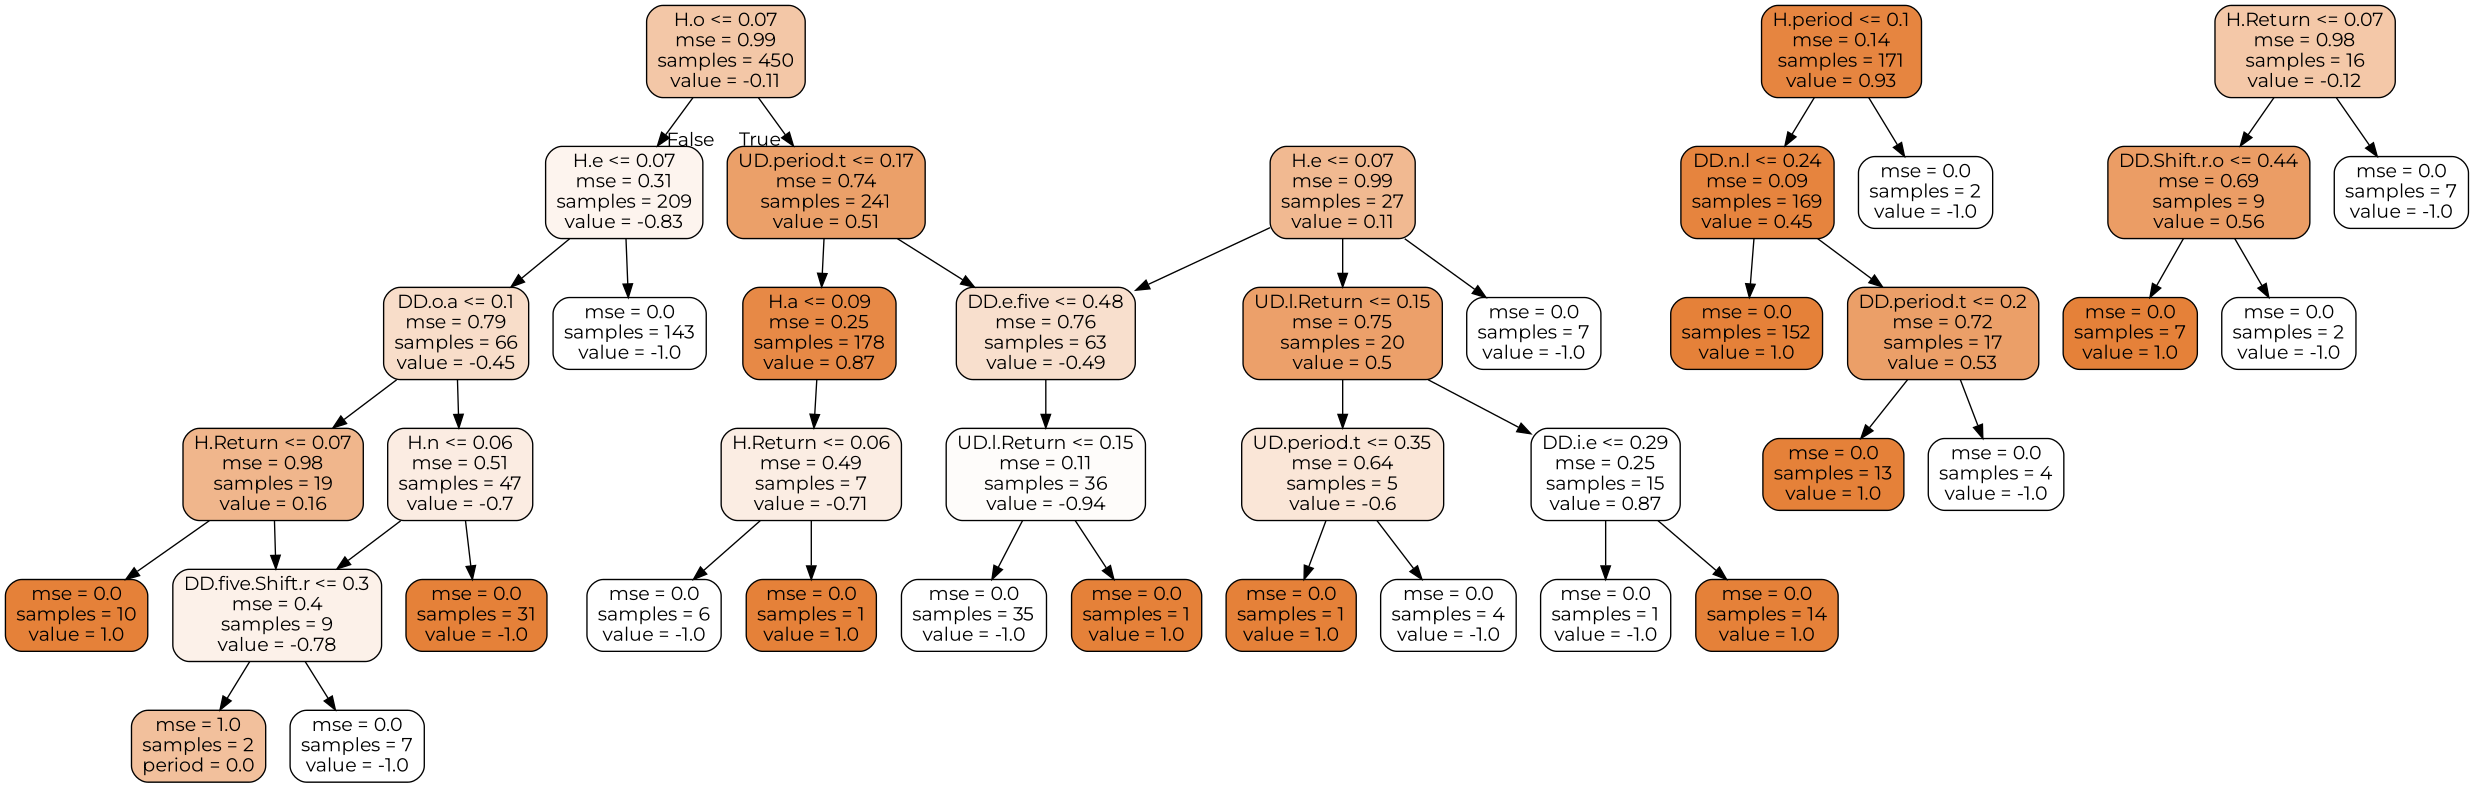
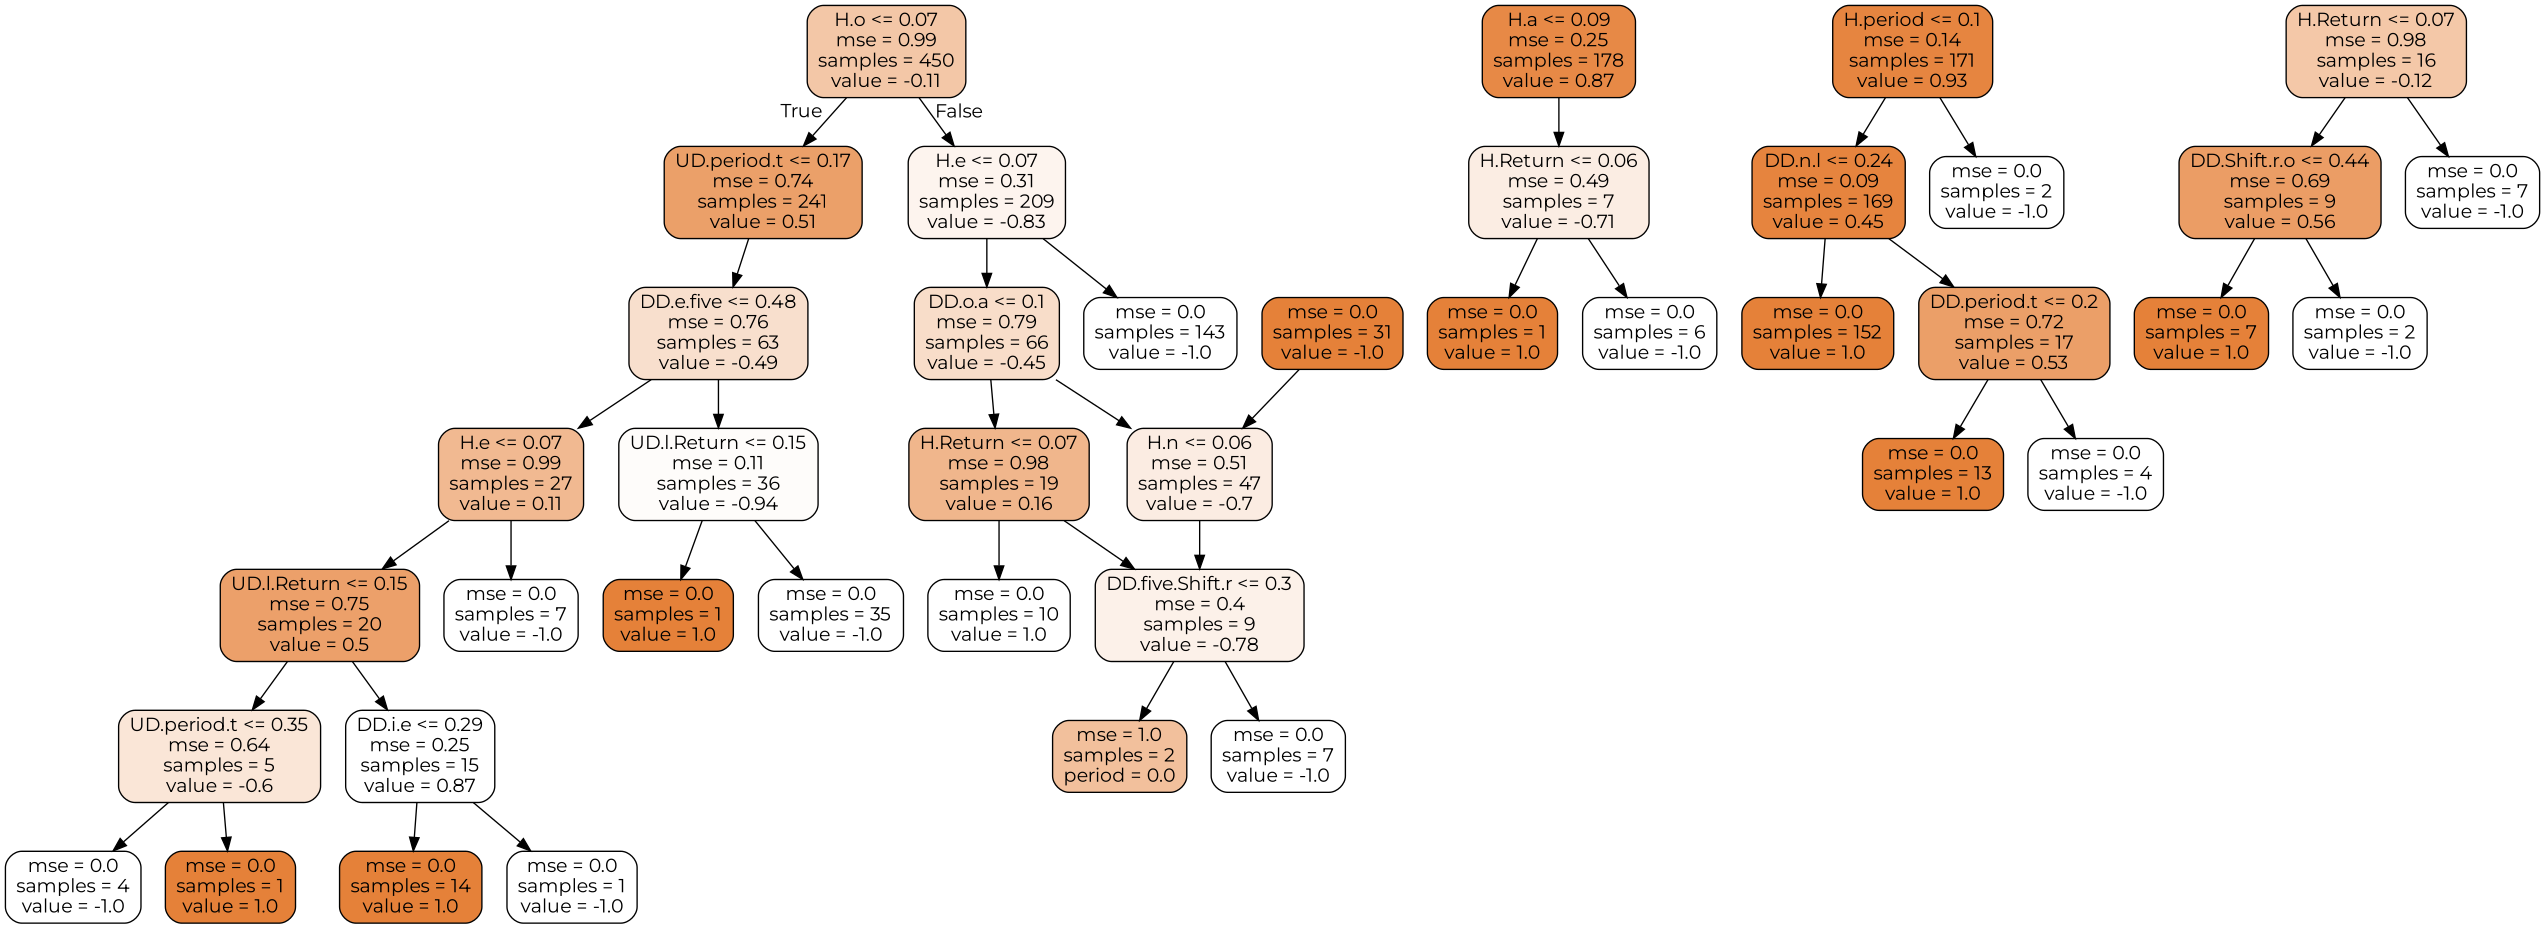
  digraph {
    fontname=Montserrat
    node [color=black fillcolor="#ffffff" fontname=Montserrat shape=box style="filled, rounded"]
    edge [fontname=Montserrat]
    n1 [fillcolor="#f3c7a7" label="H.o <= 0.07\nmse = 0.99\nsamples = 450\nvalue = -0.11"]
    n2 [fillcolor="#eba069" label="UD.period.t <= 0.17\nmse = 0.74\nsamples = 241\nvalue = 0.51"]
    n3 [fillcolor="#fdf4ee" label="H.e <= 0.07\nmse = 0.31\nsamples = 209\nvalue = -0.83"]
    n4 [fillcolor="#e78946" label="H.a <= 0.09\nmse = 0.25\nsamples = 178\nvalue = 0.87"]
    n5 [fillcolor="#f8dfcd" label="DD.e.five <= 0.48\nmse = 0.76\nsamples = 63\nvalue = -0.49"]
    n6 [fillcolor="#f8ddc9" label="DD.o.a <= 0.1\nmse = 0.79\nsamples = 66\nvalue = -0.45"]
    n7 [label="mse = 0.0\nsamples = 143\nvalue = -1.0"]
    n8 [fillcolor="#fbede3" label="H.Return <= 0.06\nmse = 0.49\nsamples = 7\nvalue = -0.71"]
    n9 [fillcolor="#f1b991" label="H.e <= 0.07\nmse = 0.99\nsamples = 27\nvalue = 0.11"]
    n10 [fillcolor="#fefcfa" label="UD.l.Return <= 0.15\nmse = 0.11\nsamples = 36\nvalue = -0.94"]
    n11 [fillcolor="#e68540" label="H.period <= 0.1\nmse = 0.14\nsamples = 171\nvalue = 0.93"]
    n12 [fillcolor="#e6843e" label="DD.n.l <= 0.24\nmse = 0.09\nsamples = 169\nvalue = 0.45"]
    n13 [label="mse = 0.0\nsamples = 2\nvalue = -1.0"]
    n14 [fillcolor="#e58139" label="mse = 0.0\nsamples = 1\nvalue = 1.0"]
    n15 [label="mse = 0.0\nsamples = 6\nvalue = -1.0"]
    n16 [fillcolor="#e58139" label="mse = 0.0\nsamples = 152\nvalue = 1.0"]
    n17 [fillcolor="#eb9f68" label="DD.period.t <= 0.2\nmse = 0.72\nsamples = 17\nvalue = 0.53"]
    n18 [fillcolor="#e58139" label="mse = 0.0\nsamples = 13\nvalue = 1.0"]
    n19 [label="mse = 0.0\nsamples = 4\nvalue = -1.0"]
    n20 [fillcolor="#eca06a" label="UD.l.Return <= 0.15\nmse = 0.75\nsamples = 20\nvalue = 0.5"]
    n21 [label="mse = 0.0\nsamples = 7\nvalue = -1.0"]
    n22 [fillcolor="#e58139" label="mse = 0.0\nsamples = 1\nvalue = 1.0"]
    n23 [label="mse = 0.0\nsamples = 35\nvalue = -1.0"]
    n24 [fillcolor="#fae6d7" label="UD.period.t <= 0.35\nmse = 0.64\nsamples = 5\nvalue = -0.6"]
    n25 [label="DD.i.e <= 0.29\nmse = 0.25\nsamples = 15\nvalue = 0.87"]
    n26 [label="mse = 0.0\nsamples = 4\nvalue = -1.0"]
    n27 [fillcolor="#e58139" label="mse = 0.0\nsamples = 1\nvalue = 1.0"]
    n28 [fillcolor="#e58139" label="mse = 0.0\nsamples = 14\nvalue = 1.0"]
    n29 [label="mse = 0.0\nsamples = 1\nvalue = -1.0"]
    n30 [fillcolor="#f0b68c" label="H.Return <= 0.07\nmse = 0.98\nsamples = 19\nvalue = 0.16"]
    n31 [fillcolor="#fbece2" label="H.n <= 0.06\nmse = 0.51\nsamples = 47\nvalue = -0.7"]
-   n32 [fillcolor="#e58139" label="mse = 0.0\nsamples = 10\nvalue = 1.0"]
+   n32 [label="mse = 0.0\nsamples = 10\nvalue = 1.0"]
    n33 [fillcolor="#fcf1e9" label="DD.five.Shift.r <= 0.3\nmse = 0.4\nsamples = 9\nvalue = -0.78"]
    n34 [fillcolor="#e58139" label="mse = 0.0\nsamples = 31\nvalue = -1.0"]
    n35 [fillcolor="#f2c09c" label="mse = 1.0\nsamples = 2\nperiod = 0.0"]
    n36 [label="mse = 0.0\nsamples = 7\nvalue = -1.0"]
    n37 [fillcolor="#f4c8a8" label="H.Return <= 0.07\nmse = 0.98\nsamples = 16\nvalue = -0.12"]
    n38 [fillcolor="#eb9d65" label="DD.Shift.r.o <= 0.44\nmse = 0.69\nsamples = 9\nvalue = 0.56"]
    n39 [label="mse = 0.0\nsamples = 7\nvalue = -1.0"]
    n40 [fillcolor="#e58139" label="mse = 0.0\nsamples = 7\nvalue = 1.0"]
    n41 [label="mse = 0.0\nsamples = 2\nvalue = -1.0"]
    n1 -> n2 [headlabel=True labelangle=45 labeldistance=2.5]
    n1 -> n3 [headlabel=False labelangle=-45 labeldistance=2.5]
-   n2 -> n4
    n2 -> n5
    n3 -> n6
    n3 -> n7
    n4 -> n8
-   n9 -> n5
+   n5 -> n9
    n5 -> n10
    n6 -> n30
    n6 -> n31
    n8 -> n14
    n8 -> n15
    n9 -> n20
    n9 -> n21
    n10 -> n22
    n10 -> n23
    n11 -> n12
    n11 -> n13
    n12 -> n16
    n12 -> n17
    n17 -> n18
    n17 -> n19
    n20 -> n24
    n20 -> n25
    n24 -> n26
    n24 -> n27
    n25 -> n28
    n25 -> n29
    n30 -> n32
    n30 -> n33
    n31 -> n33
-   n31 -> n34
+   n34 -> n31
    n33 -> n35
    n33 -> n36
    n37 -> n38
    n37 -> n39
    n38 -> n40
    n38 -> n41
  }
